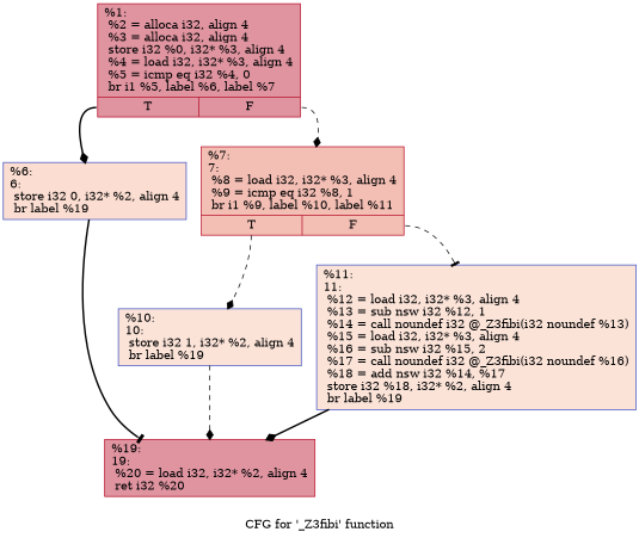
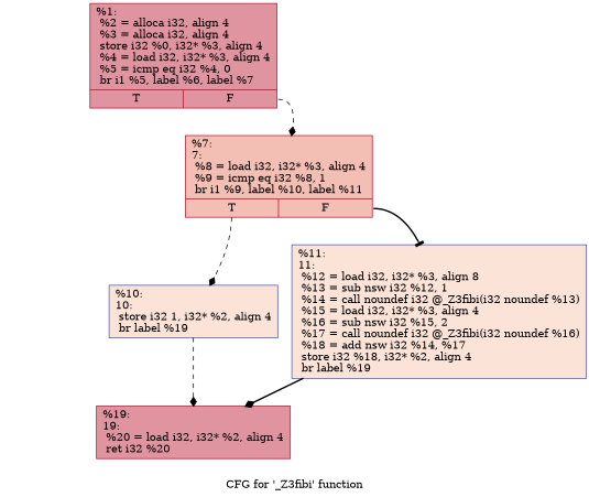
  digraph {
    label="CFG for '_Z3fibi' function"
    node [color="#b70d28ff" fillcolor="#b70d2870" shape=record style=filled]
    edge [arrowhead=diamond style=dashed]
    n1 [label="{%1:\l  %2 = alloca i32, align 4\l  %3 = alloca i32, align 4\l  store i32 %0, i32* %3, align 4\l  %4 = load i32, i32* %3, align 4\l  %5 = icmp eq i32 %4, 0\l  br i1 %5, label %6, label %7\l|{<s0>T|<s1>F}}"]
-   n2 [color="#3d50c3ff" fillcolor="#f7b39670" label="{%6:\l6:                                                \l  store i32 0, i32* %2, align 4\l  br label %19\l}"]
    n3 [fillcolor="#e36c5570" label="{%7:\l7:                                                \l  %8 = load i32, i32* %3, align 4\l  %9 = icmp eq i32 %8, 1\l  br i1 %9, label %10, label %11\l|{<s0>T|<s1>F}}"]
    n4 [label="{%19:\l19:                                               \l  %20 = load i32, i32* %2, align 4\l  ret i32 %20\l}"]
    n5 [color="#3d50c3ff" fillcolor="#f6bfa670" label="{%10:\l10:                                               \l  store i32 1, i32* %2, align 4\l  br label %19\l}"]
-   n6 [color="#3d50c3ff" fillcolor="#f6bfa670" label="{%11:\l11:                                               \l  %12 = load i32, i32* %3, align 4\l  %13 = sub nsw i32 %12, 1\l  %14 = call noundef i32 @_Z3fibi(i32 noundef %13)\l  %15 = load i32, i32* %3, align 4\l  %16 = sub nsw i32 %15, 2\l  %17 = call noundef i32 @_Z3fibi(i32 noundef %16)\l  %18 = add nsw i32 %14, %17\l  store i32 %18, i32* %2, align 4\l  br label %19\l}"]
-   n1 -> n2 [style=bold tailport=s0]
+   n6 [color="#3d50c3ff" fillcolor="#f6bfa670" label="{%11:\l11:                                               \l  %12 = load i32, i32* %3, align 8\l  %13 = sub nsw i32 %12, 1\l  %14 = call noundef i32 @_Z3fibi(i32 noundef %13)\l  %15 = load i32, i32* %3, align 4\l  %16 = sub nsw i32 %15, 2\l  %17 = call noundef i32 @_Z3fibi(i32 noundef %16)\l  %18 = add nsw i32 %14, %17\l  store i32 %18, i32* %2, align 4\l  br label %19\l}"]
    n1 -> n3 [tailport=s1]
-   n2 -> n4 [arrowhead=tee style=bold]
    n3 -> n5 [tailport=s0]
-   n3 -> n6 [arrowhead=tee tailport=s1]
+   n3 -> n6 [arrowhead=tee style=bold tailport=s1]
    n5 -> n4
    n6 -> n4 [style=bold]
  }
